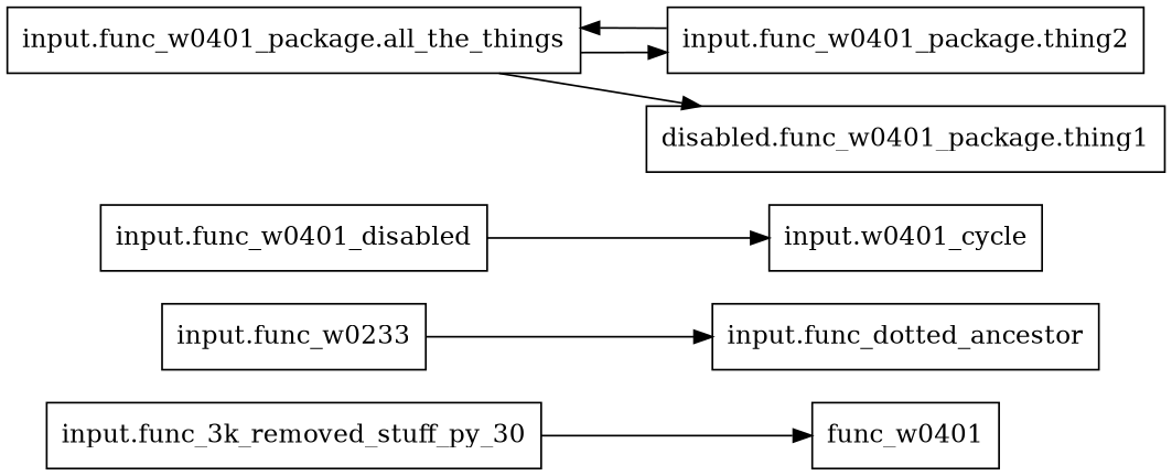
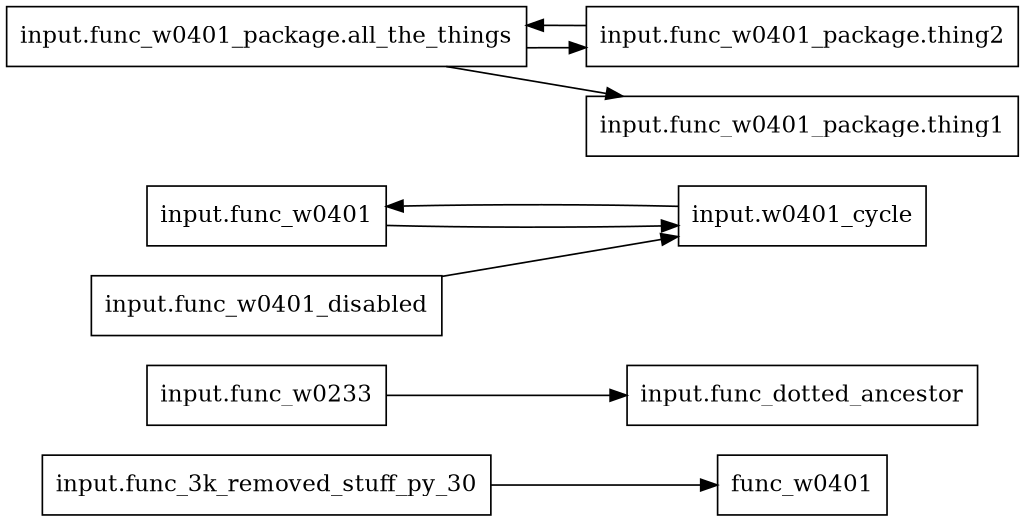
  digraph {
    rankdir=LR
    node [shape=box]
    "input.func_3k_removed_stuff_py_30"
    func_w0401
    "input.func_w0233"
    "input.func_dotted_ancestor"
+   "input.func_w0401"
    "input.w0401_cycle"
    "input.func_w0401_package.all_the_things"
    "input.func_w0401_package.thing2"
-   "input.func_w0401_package.thing1" [label="disabled.func_w0401_package.thing1"]
+   "input.func_w0401_package.thing1"
    "input.func_w0401_disabled"
    "input.func_3k_removed_stuff_py_30" -> func_w0401
    "input.func_w0233" -> "input.func_dotted_ancestor"
+   "input.func_w0401" -> "input.w0401_cycle"
+   "input.w0401_cycle" -> "input.func_w0401"
    "input.func_w0401_package.all_the_things" -> "input.func_w0401_package.thing2"
    "input.func_w0401_package.all_the_things" -> "input.func_w0401_package.thing1"
    "input.func_w0401_package.thing2" -> "input.func_w0401_package.all_the_things"
    "input.func_w0401_disabled" -> "input.w0401_cycle"
  }
